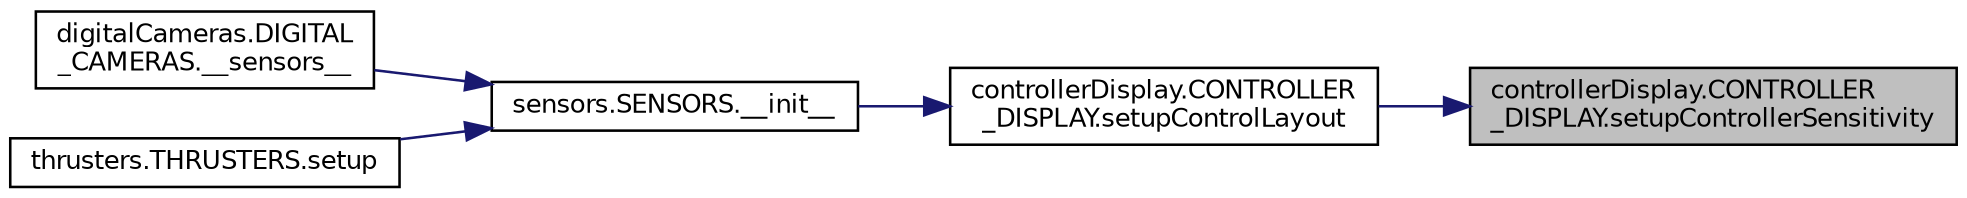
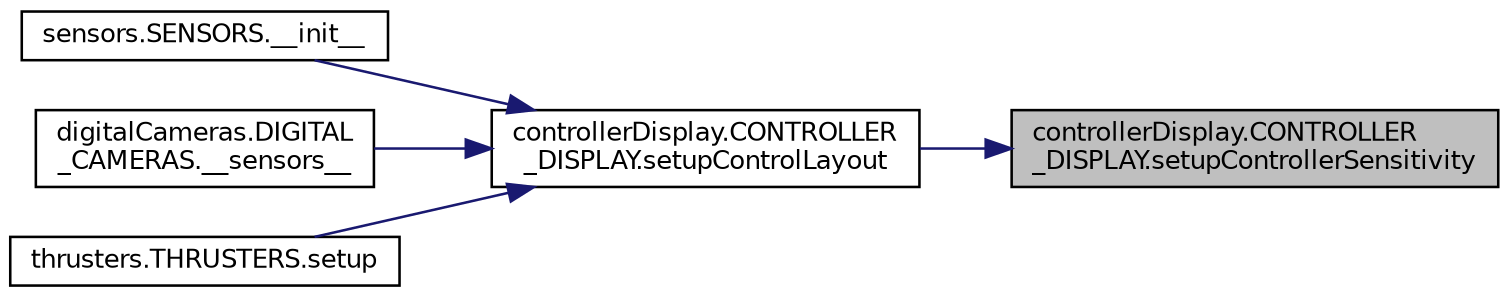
  digraph {
    rankdir=RL
    node [color=black fillcolor=white fontname=Helvetica fontsize=10 shape=record style=filled]
    edge [color=midnightblue dir=back fontname=Helvetica fontsize=10 labelfontname=Helvetica labelfontsize=10 style=solid]
    n1 [fillcolor=grey75 fontcolor=black height=0.2 label="controllerDisplay.CONTROLLER\l_DISPLAY.setupControllerSensitivity" width=0.4]
    n2 [height=0.2 label="controllerDisplay.CONTROLLER\l_DISPLAY.setupControlLayout" width=0.4]
    n3 [height=0.2 label="sensors.SENSORS.__init__" width=0.4]
    n4 [height=0.2 label="digitalCameras.DIGITAL\l_CAMERAS.__sensors__" width=0.4]
    n5 [height=0.2 label="thrusters.THRUSTERS.setup" width=0.4]
    n1 -> n2
    n2 -> n3
-   n3 -> n4
-   n3 -> n5
+   n2 -> n4
+   n2 -> n5
  }
